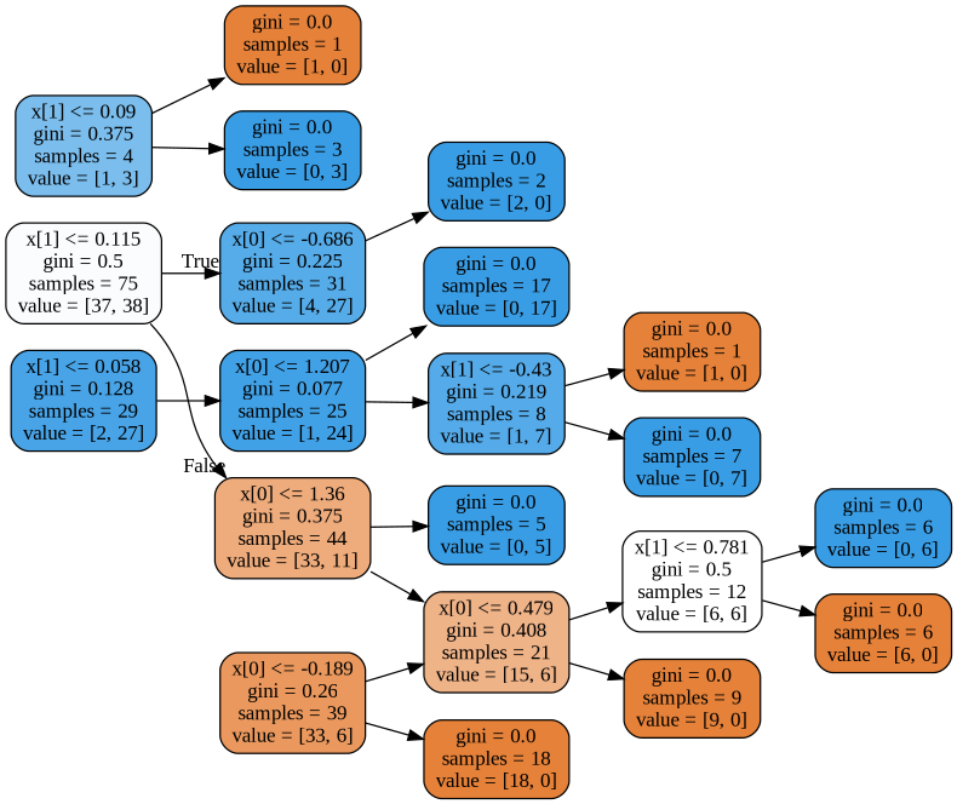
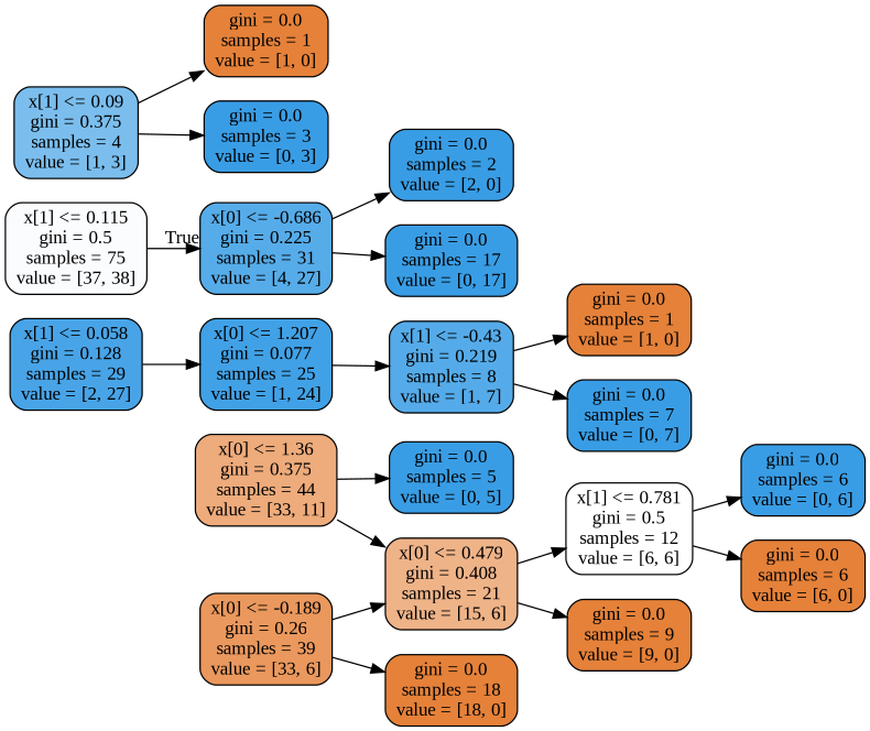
  digraph {
    fontname="Liberation Serif"
    rankdir=LR
    node [color=black fillcolor="#399de5" fontname="Liberation Serif" shape=box style="filled, rounded"]
    edge [fontname="Liberation Serif"]
    n1 [fillcolor="#fafcfe" label="x[1] <= 0.115\ngini = 0.5\nsamples = 75\nvalue = [37, 38]"]
    n2 [fillcolor="#56ace9" label="x[0] <= -0.686\ngini = 0.225\nsamples = 31\nvalue = [4, 27]"]
    n3 [fillcolor="#eeab7b" label="x[0] <= 1.36\ngini = 0.375\nsamples = 44\nvalue = [33, 11]"]
    n4 [label="gini = 0.0\nsamples = 2\nvalue = [2, 0]"]
    n5 [label="gini = 0.0\nsamples = 5\nvalue = [0, 5]"]
    n6 [fillcolor="#efb388" label="x[0] <= 0.479\ngini = 0.408\nsamples = 21\nvalue = [15, 6]"]
    n7 [fillcolor="#48a4e7" label="x[1] <= 0.058\ngini = 0.128\nsamples = 29\nvalue = [2, 27]"]
    n8 [fillcolor="#41a1e6" label="x[0] <= 1.207\ngini = 0.077\nsamples = 25\nvalue = [1, 24]"]
    n9 [label="gini = 0.0\nsamples = 17\nvalue = [0, 17]"]
    n10 [fillcolor="#55abe9" label="x[1] <= -0.43\ngini = 0.219\nsamples = 8\nvalue = [1, 7]"]
    n11 [fillcolor="#7bbeee" label="x[1] <= 0.09\ngini = 0.375\nsamples = 4\nvalue = [1, 3]"]
    n12 [fillcolor="#e58139" label="gini = 0.0\nsamples = 1\nvalue = [1, 0]"]
    n13 [label="gini = 0.0\nsamples = 3\nvalue = [0, 3]"]
    n14 [fillcolor="#e58139" label="gini = 0.0\nsamples = 1\nvalue = [1, 0]"]
    n15 [label="gini = 0.0\nsamples = 7\nvalue = [0, 7]"]
    n16 [fillcolor="#ea985d" label="x[0] <= -0.189\ngini = 0.26\nsamples = 39\nvalue = [33, 6]"]
    n17 [fillcolor="#e58139" label="gini = 0.0\nsamples = 18\nvalue = [18, 0]"]
    n18 [fillcolor="#ffffff" label="x[1] <= 0.781\ngini = 0.5\nsamples = 12\nvalue = [6, 6]"]
    n19 [fillcolor="#e58139" label="gini = 0.0\nsamples = 9\nvalue = [9, 0]"]
    n20 [label="gini = 0.0\nsamples = 6\nvalue = [0, 6]"]
    n21 [fillcolor="#e58139" label="gini = 0.0\nsamples = 6\nvalue = [6, 0]"]
    n1 -> n2 [headlabel=True labelangle=45 labeldistance=2.5]
-   n1 -> n3 [headlabel=False labelangle=-45 labeldistance=2.5]
    n2 -> n4
    n3 -> n5
    n3 -> n6
    n6 -> n18
    n6 -> n19
    n7 -> n8
-   n8 -> n9
+   n2 -> n9
    n8 -> n10
    n10 -> n14
    n10 -> n15
    n11 -> n12
    n11 -> n13
    n16 -> n6
    n16 -> n17
    n18 -> n20
    n18 -> n21
  }
